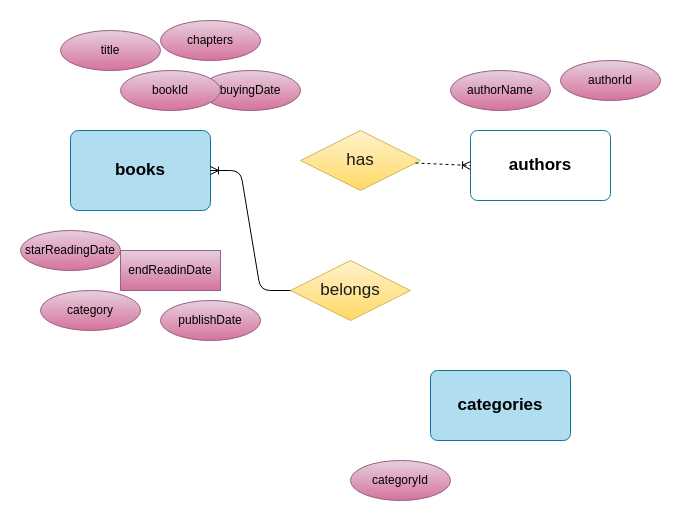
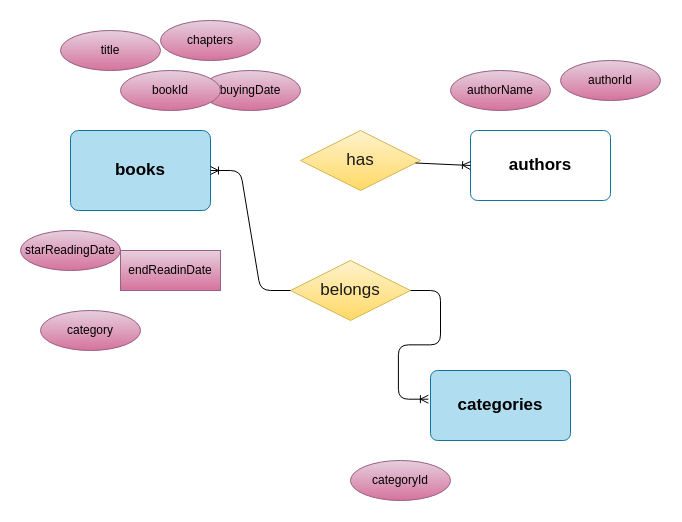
  <mxCell id="0" />
  <mxCell id="1" parent="0" />
  <mxCell id="2" value="&lt;b style=&quot;font-size: 17px;&quot;&gt;books&lt;/b&gt;" style="rounded=1;arcSize=10;whiteSpace=wrap;html=1;align=center;fillColor=#b1ddf0;strokeColor=#10739e;fontColor=#000000;fontSize=17;" vertex="1" parent="1"><mxGeometry x="70" y="130" width="140" height="80" as="geometry" /></mxCell>
  <mxCell id="3" value="authors" style="rounded=1;arcSize=10;whiteSpace=wrap;html=1;align=center;fillColor=#ffffff;strokeColor=#10739e;fontColor=#000000;fontStyle=1;fontSize=17;" vertex="1" parent="1"><mxGeometry x="470" y="130" width="140" height="70" as="geometry" /></mxCell>
  <mxCell id="4" value="&lt;font color=&quot;#000000&quot;&gt;title&lt;/font&gt;" style="ellipse;whiteSpace=wrap;html=1;align=center;fillColor=#e6d0de;strokeColor=#996185;gradientColor=#d5739d;fontColor=#333333;" vertex="1" parent="1"><mxGeometry x="60" y="30" width="100" height="40" as="geometry" /></mxCell>
  <mxCell id="5" value="&lt;font color=&quot;#000000&quot;&gt;chapters&lt;/font&gt;" style="ellipse;whiteSpace=wrap;html=1;align=center;fillColor=#e6d0de;strokeColor=#996185;gradientColor=#d5739d;fontColor=#333333;" vertex="1" parent="1"><mxGeometry x="160" y="20" width="100" height="40" as="geometry" /></mxCell>
  <mxCell id="6" value="&lt;font color=&quot;#000000&quot;&gt;buyingDate&lt;/font&gt;" style="ellipse;whiteSpace=wrap;html=1;align=center;fillColor=#e6d0de;strokeColor=#996185;gradientColor=#d5739d;fontColor=#333333;" vertex="1" parent="1"><mxGeometry x="200" y="70" width="100" height="40" as="geometry" /></mxCell>
  <mxCell id="7" value="&lt;font color=&quot;#000000&quot;&gt;starReadingDate&lt;/font&gt;" style="ellipse;whiteSpace=wrap;html=1;align=center;fillColor=#e6d0de;strokeColor=#996185;gradientColor=#d5739d;fontColor=#333333;" vertex="1" parent="1"><mxGeometry x="20" y="230" width="100" height="40" as="geometry" /></mxCell>
  <mxCell id="8" value="&lt;font color=&quot;#000000&quot;&gt;endReadinDate&lt;/font&gt;" style="whiteSpace=wrap;html=1;align=center;fillColor=#e6d0de;strokeColor=#996185;gradientColor=#d5739d;fontColor=#333333;rounded=0;" vertex="1" parent="1"><mxGeometry x="120" y="250" width="100" height="40" as="geometry" /></mxCell>
  <mxCell id="9" value="has" style="shape=rhombus;perimeter=rhombusPerimeter;whiteSpace=wrap;html=1;align=center;fontSize=17;gradientColor=#ffd966;fillColor=#fff2cc;strokeColor=#d6b656;fontColor=#1A1A1A;" vertex="1" parent="1"><mxGeometry x="300" y="130" width="120" height="60" as="geometry" /></mxCell>
  <mxCell id="10" value="&lt;font color=&quot;#000000&quot;&gt;authorName&lt;/font&gt;" style="ellipse;whiteSpace=wrap;html=1;align=center;fillColor=#e6d0de;strokeColor=#996185;gradientColor=#d5739d;fontColor=#333333;" vertex="1" parent="1"><mxGeometry x="450" y="70" width="100" height="40" as="geometry" /></mxCell>
  <mxCell id="11" value="&lt;font color=&quot;#000000&quot;&gt;bookId&lt;/font&gt;" style="ellipse;whiteSpace=wrap;html=1;align=center;fillColor=#e6d0de;strokeColor=#996185;gradientColor=#d5739d;fontColor=#333333;" vertex="1" parent="1"><mxGeometry x="120" y="70" width="100" height="40" as="geometry" /></mxCell>
  <mxCell id="12" value="&lt;font color=&quot;#000000&quot;&gt;authorId&lt;/font&gt;" style="ellipse;whiteSpace=wrap;html=1;align=center;fillColor=#e6d0de;strokeColor=#996185;gradientColor=#d5739d;fontColor=#333333;" vertex="1" parent="1"><mxGeometry x="560" y="60" width="100" height="40" as="geometry" /></mxCell>
- <mxCell id="13" value="&lt;font color=&quot;#000000&quot;&gt;category&lt;br&gt;&lt;/font&gt;" style="ellipse;whiteSpace=wrap;html=1;align=center;fillColor=#e6d0de;strokeColor=#996185;gradientColor=#d5739d;fontColor=#333333;" vertex="1" parent="1"><mxGeometry x="40" y="290" width="100" height="40" as="geometry" /></mxCell>
- <mxCell id="14" value="&lt;font color=&quot;#000000&quot;&gt;publishDate&lt;/font&gt;" style="ellipse;whiteSpace=wrap;html=1;align=center;fillColor=#e6d0de;strokeColor=#996185;gradientColor=#d5739d;fontColor=#333333;" vertex="1" parent="1"><mxGeometry x="160" y="300" width="100" height="40" as="geometry" /></mxCell>
+ <mxCell id="13" value="&lt;font color=&quot;#000000&quot;&gt;category&lt;br&gt;&lt;/font&gt;" style="ellipse;whiteSpace=wrap;html=1;align=center;fillColor=#e6d0de;strokeColor=#996185;gradientColor=#d5739d;fontColor=#333333;" vertex="1" parent="1"><mxGeometry x="40" y="310" width="100" height="40" as="geometry" /></mxCell>
  <mxCell id="15" value="categories" style="rounded=1;arcSize=10;whiteSpace=wrap;html=1;align=center;fillColor=#b1ddf0;strokeColor=#10739e;fontColor=#000000;fontStyle=1;fontSize=17;" vertex="1" parent="1"><mxGeometry x="430" y="370" width="140" height="70" as="geometry" /></mxCell>
  <mxCell id="16" value="&lt;font color=&quot;#000000&quot;&gt;categoryId&lt;/font&gt;" style="ellipse;whiteSpace=wrap;html=1;align=center;fillColor=#e6d0de;strokeColor=#996185;gradientColor=#d5739d;fontColor=#333333;" vertex="1" parent="1"><mxGeometry x="350" y="460" width="100" height="40" as="geometry" /></mxCell>
  <mxCell id="17" value="belongs" style="shape=rhombus;perimeter=rhombusPerimeter;whiteSpace=wrap;html=1;align=center;fontSize=17;gradientColor=#ffd966;fillColor=#fff2cc;strokeColor=#d6b656;fontColor=#1A1A1A;" vertex="1" parent="1"><mxGeometry x="290" y="260" width="120" height="60" as="geometry" /></mxCell>
  <mxCell id="18" value="" style="edgeStyle=entityRelationEdgeStyle;fontSize=12;html=1;endArrow=ERoneToMany;fontColor=#1A1A1A;entryX=1;entryY=0.5;entryDx=0;entryDy=0;exitX=0;exitY=0.5;exitDx=0;exitDy=0;" edge="1" parent="1" source="17" target="2"><mxGeometry width="100" height="100" relative="1" as="geometry"><mxPoint x="310" y="350" as="sourcePoint" /><mxPoint x="410" y="250" as="targetPoint" /></mxGeometry></mxCell>
- <mxCell id="20" value="" style="fontSize=12;html=1;endArrow=ERoneToMany;fontColor=#1A1A1A;entryX=0;entryY=0.5;entryDx=0;entryDy=0;dashed=1;" edge="1" parent="1" source="9" target="3"><mxGeometry width="100" height="100" relative="1" as="geometry"><mxPoint x="190" y="520" as="sourcePoint" /><mxPoint x="290" y="420" as="targetPoint" /></mxGeometry></mxCell>
+ <mxCell id="19" value="" style="edgeStyle=entityRelationEdgeStyle;fontSize=12;html=1;endArrow=ERoneToMany;fontColor=#1A1A1A;entryX=-0.015;entryY=0.41;entryDx=0;entryDy=0;entryPerimeter=0;exitX=1;exitY=0.5;exitDx=0;exitDy=0;" edge="1" parent="1" source="17" target="15"><mxGeometry width="100" height="100" relative="1" as="geometry"><mxPoint x="310" y="350" as="sourcePoint" /><mxPoint x="410" y="250" as="targetPoint" /></mxGeometry></mxCell>
+ <mxCell id="20" value="" style="fontSize=12;html=1;endArrow=ERoneToMany;fontColor=#1A1A1A;entryX=0;entryY=0.5;entryDx=0;entryDy=0;" edge="1" parent="1" source="9" target="3"><mxGeometry width="100" height="100" relative="1" as="geometry"><mxPoint x="190" y="520" as="sourcePoint" /><mxPoint x="290" y="420" as="targetPoint" /></mxGeometry></mxCell>
